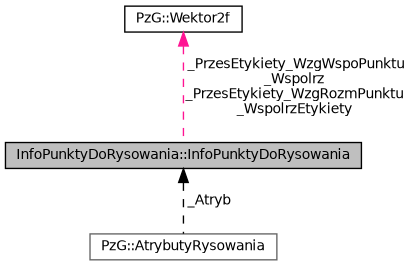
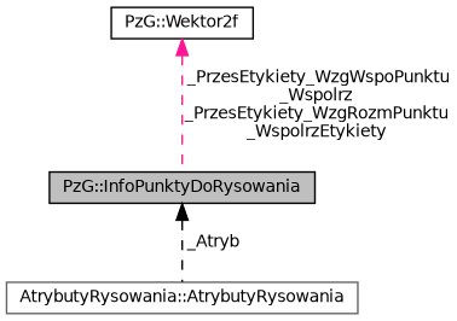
  digraph {
    node [color=black fillcolor=white fontname=Helvetica fontsize=10 shape=record style=filled]
    edge [dir=back fontname=Helvetica fontsize=10 labelfontname=Helvetica labelfontsize=10 style=dashed]
-   n1 [fillcolor=grey75 fontcolor=black height=0.2 label="InfoPunktyDoRysowania::InfoPunktyDoRysowania" width=0.4]
-   n2 [color=gray40 height=0.2 label="PzG::AtrybutyRysowania" width=0.4]
+   n1 [fillcolor=grey75 fontcolor=black height=0.2 label="PzG::InfoPunktyDoRysowania" width=0.4]
+   n2 [color=gray40 height=0.2 label="AtrybutyRysowania::AtrybutyRysowania" width=0.4]
    n3 [height=0.2 label="PzG::Wektor2f" width=0.4]
    n1 -> n2 [color=black label=" _Atryb"]
    n3 -> n1 [color=deeppink label=" _PrzesEtykiety_WzgWspoPunktu\n_Wspolrz\n_PrzesEtykiety_WzgRozmPunktu\n_WspolrzEtykiety"]
  }
